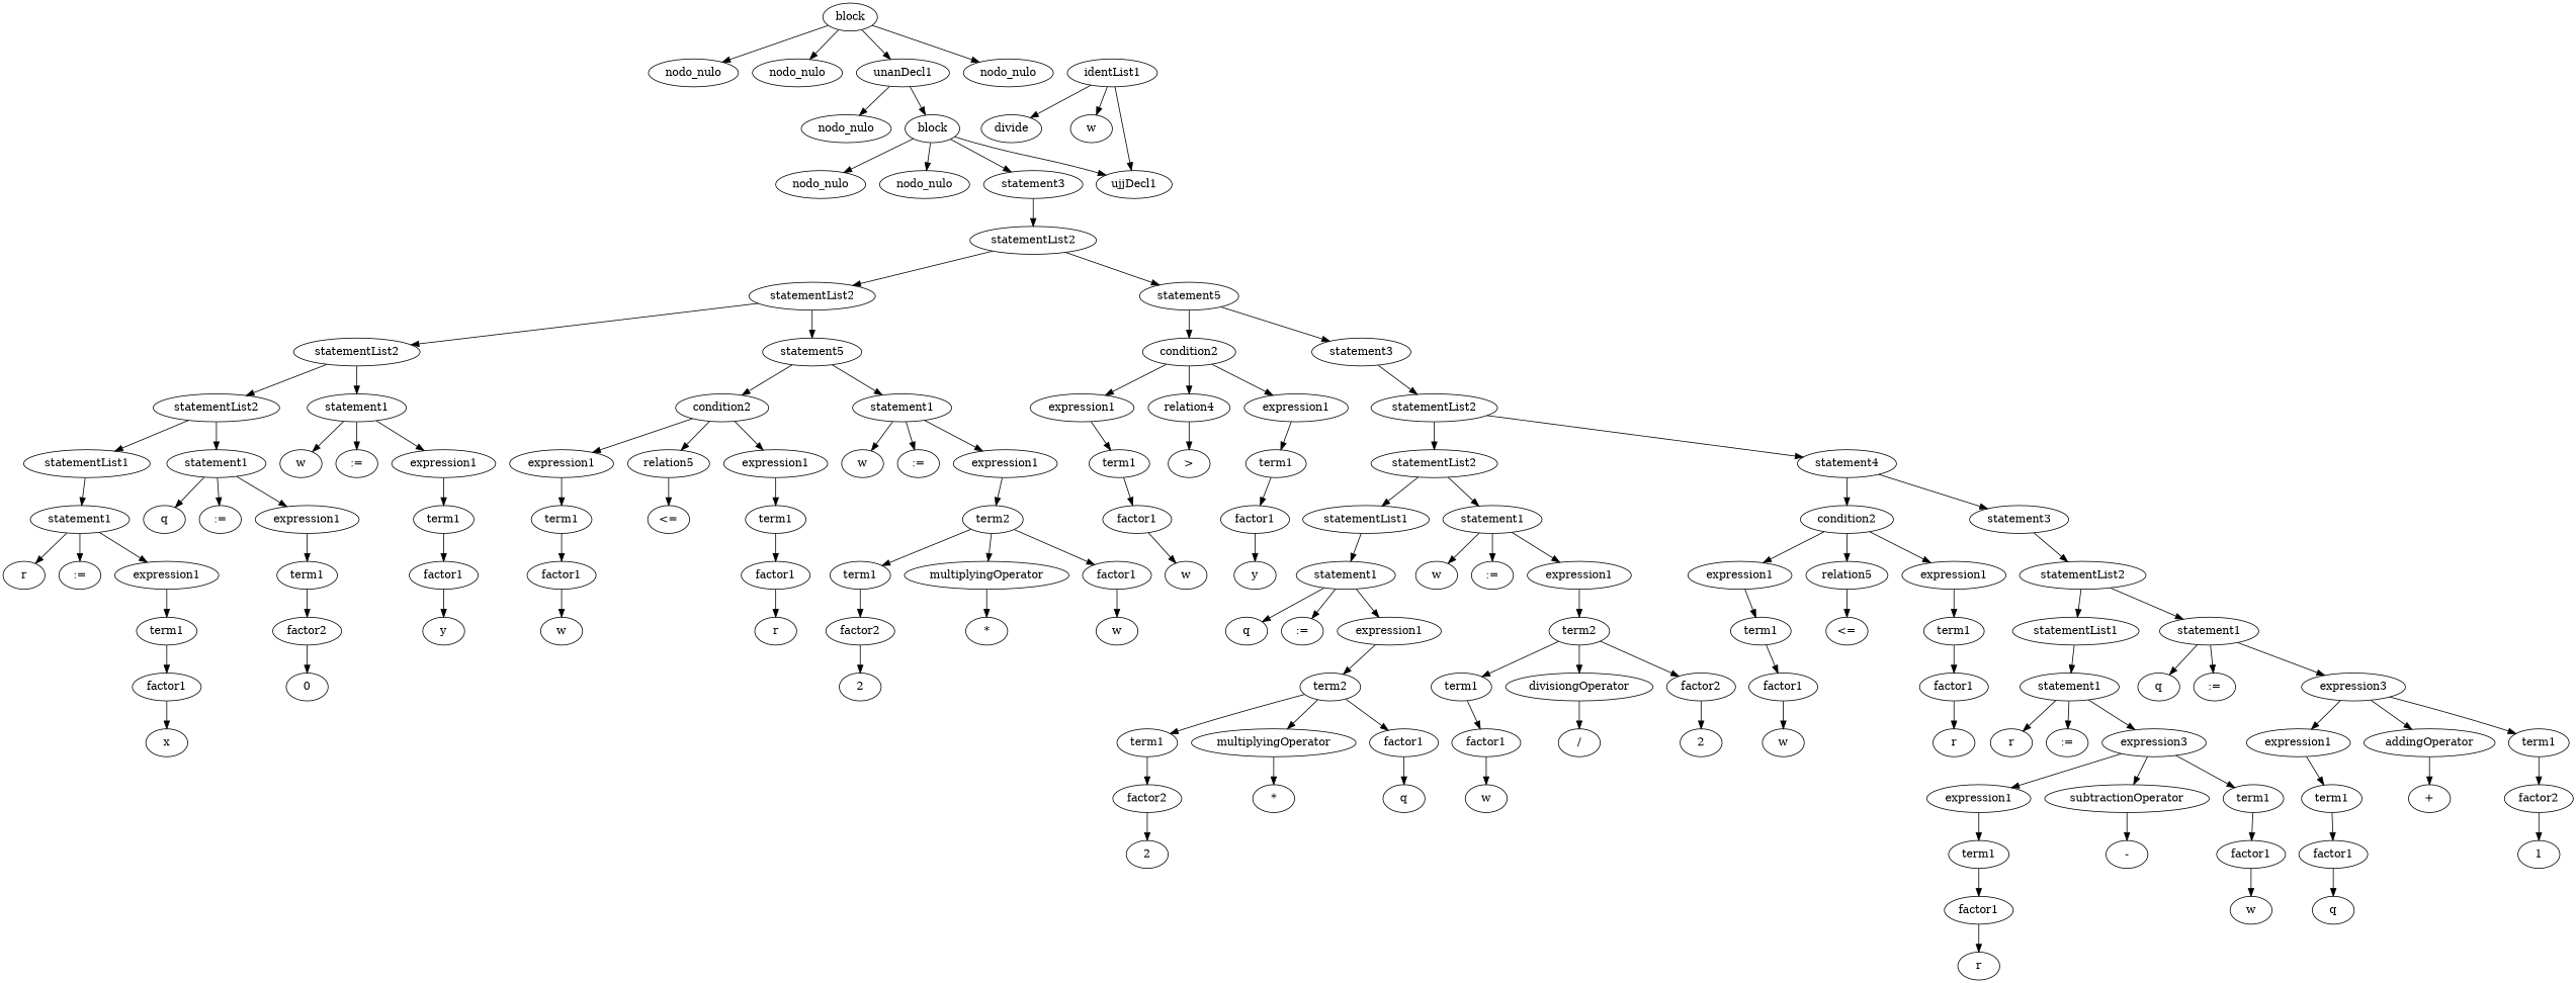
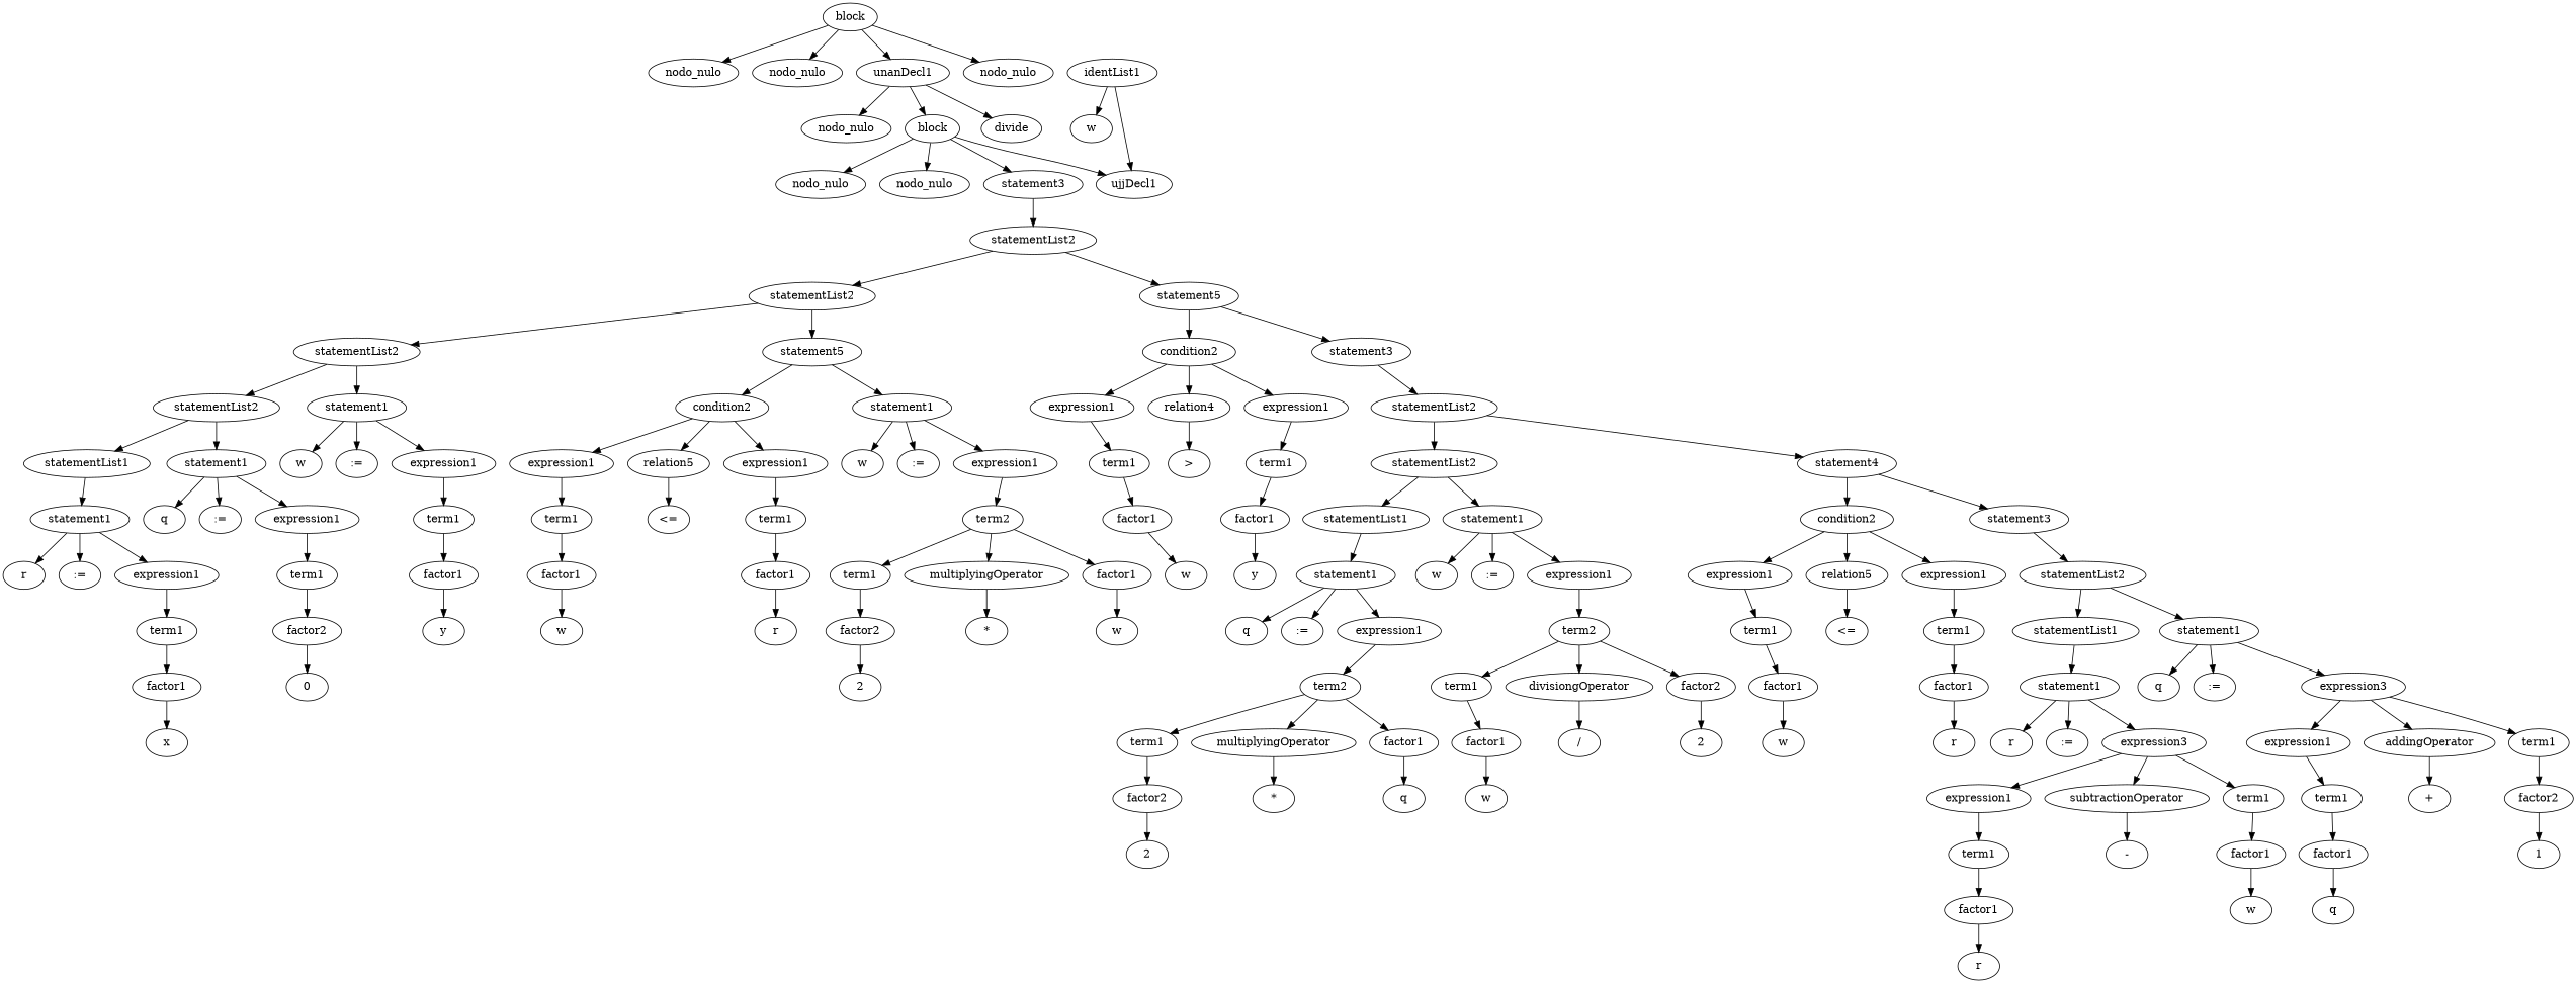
  digraph {
    n1 [label=nodo_nulo]
    n2 [label=nodo_nulo]
    n3 [label=nodo_nulo]
    n4 [label=divide]
    n5 [label=nodo_nulo]
    n6 [label=w]
    n7 [label=identList1]
    n8 [label=ujjDecl1]
    n9 [label=nodo_nulo]
    n10 [label=r]
    n11 [label=":="]
    n12 [label=x]
    n13 [label=factor1]
    n14 [label=term1]
    n15 [label=expression1]
    n16 [label=statement1]
    n17 [label=statementList1]
    n18 [label=q]
    n19 [label=":="]
    n20 [label=0]
    n21 [label=factor2]
    n22 [label=term1]
    n23 [label=expression1]
    n24 [label=statement1]
    n25 [label=statementList2]
    n26 [label=w]
    n27 [label=":="]
    n28 [label=y]
    n29 [label=factor1]
    n30 [label=term1]
    n31 [label=expression1]
    n32 [label=statement1]
    n33 [label=statementList2]
    n34 [label=w]
    n35 [label=factor1]
    n36 [label=term1]
    n37 [label=expression1]
    n38 [label="<="]
    n39 [label=relation5]
    n40 [label=r]
    n41 [label=factor1]
    n42 [label=term1]
    n43 [label=expression1]
    n44 [label=condition2]
    n45 [label=w]
    n46 [label=":="]
    n47 [label=2]
    n48 [label=factor2]
    n49 [label=term1]
    n50 [label="*"]
    n51 [label=multiplyingOperator]
    n52 [label=w]
    n53 [label=factor1]
    n54 [label=term2]
    n55 [label=expression1]
    n56 [label=statement1]
    n57 [label=statement5]
    n58 [label=statementList2]
    n59 [label=w]
    n60 [label=factor1]
    n61 [label=term1]
    n62 [label=expression1]
    n63 [label=">"]
    n64 [label=relation4]
    n65 [label=y]
    n66 [label=factor1]
    n67 [label=term1]
    n68 [label=expression1]
    n69 [label=condition2]
    n70 [label=q]
    n71 [label=":="]
    n72 [label=2]
    n73 [label=factor2]
    n74 [label=term1]
    n75 [label="*"]
    n76 [label=multiplyingOperator]
    n77 [label=q]
    n78 [label=factor1]
    n79 [label=term2]
    n80 [label=expression1]
    n81 [label=statement1]
    n82 [label=statementList1]
    n83 [label=w]
    n84 [label=":="]
    n85 [label=w]
    n86 [label=factor1]
    n87 [label=term1]
    n88 [label="/"]
    n89 [label=divisiongOperator]
    n90 [label=2]
    n91 [label=factor2]
    n92 [label=term2]
    n93 [label=expression1]
    n94 [label=statement1]
    n95 [label=statementList2]
    n96 [label=w]
    n97 [label=factor1]
    n98 [label=term1]
    n99 [label=expression1]
    n100 [label="<="]
    n101 [label=relation5]
    n102 [label=r]
    n103 [label=factor1]
    n104 [label=term1]
    n105 [label=expression1]
    n106 [label=condition2]
    n107 [label=r]
    n108 [label=":="]
    n109 [label=r]
    n110 [label=factor1]
    n111 [label=term1]
    n112 [label=expression1]
    n113 [label="-"]
    n114 [label=subtractionOperator]
    n115 [label=w]
    n116 [label=factor1]
    n117 [label=term1]
    n118 [label=expression3]
    n119 [label=statement1]
    n120 [label=statementList1]
    n121 [label=q]
    n122 [label=":="]
    n123 [label=q]
    n124 [label=factor1]
    n125 [label=term1]
    n126 [label=expression1]
    n127 [label="+"]
    n128 [label=addingOperator]
    n129 [label=1]
    n130 [label=factor2]
    n131 [label=term1]
    n132 [label=expression3]
    n133 [label=statement1]
    n134 [label=statementList2]
    n135 [label=statement3]
    n136 [label=statement4]
    n137 [label=statementList2]
    n138 [label=statement3]
    n139 [label=statement5]
    n140 [label=statementList2]
    n141 [label=statement3]
    n142 [label=block]
    n143 [label=unanDecl1]
    n144 [label=nodo_nulo]
    n145 [label=block]
    n7 -> n6
    n7 -> n8
    n13 -> n12
    n14 -> n13
    n15 -> n14
    n16 -> n10
    n16 -> n11
    n16 -> n15
    n17 -> n16
    n21 -> n20
    n22 -> n21
    n23 -> n22
    n24 -> n18
    n24 -> n19
    n24 -> n23
    n25 -> n17
    n25 -> n24
    n29 -> n28
    n30 -> n29
    n31 -> n30
    n32 -> n26
    n32 -> n27
    n32 -> n31
    n33 -> n25
    n33 -> n32
    n35 -> n34
    n36 -> n35
    n37 -> n36
    n39 -> n38
    n41 -> n40
    n42 -> n41
    n43 -> n42
    n44 -> n37
    n44 -> n39
    n44 -> n43
    n48 -> n47
    n49 -> n48
    n51 -> n50
    n53 -> n52
    n54 -> n49
    n54 -> n51
    n54 -> n53
    n55 -> n54
    n56 -> n45
    n56 -> n46
    n56 -> n55
    n57 -> n44
    n57 -> n56
    n58 -> n33
    n58 -> n57
    n60 -> n59
    n61 -> n60
    n62 -> n61
    n64 -> n63
    n66 -> n65
    n67 -> n66
    n68 -> n67
    n69 -> n62
    n69 -> n64
    n69 -> n68
    n73 -> n72
    n74 -> n73
    n76 -> n75
    n78 -> n77
    n79 -> n74
    n79 -> n76
    n79 -> n78
    n80 -> n79
    n81 -> n70
    n81 -> n71
    n81 -> n80
    n82 -> n81
    n86 -> n85
    n87 -> n86
    n89 -> n88
    n91 -> n90
    n92 -> n87
    n92 -> n89
    n92 -> n91
    n93 -> n92
    n94 -> n83
    n94 -> n84
    n94 -> n93
    n95 -> n82
    n95 -> n94
    n97 -> n96
    n98 -> n97
    n99 -> n98
    n101 -> n100
    n103 -> n102
    n104 -> n103
    n105 -> n104
    n106 -> n99
    n106 -> n101
    n106 -> n105
    n110 -> n109
    n111 -> n110
    n112 -> n111
    n114 -> n113
    n116 -> n115
    n117 -> n116
    n118 -> n112
    n118 -> n114
    n118 -> n117
    n119 -> n107
    n119 -> n108
    n119 -> n118
    n120 -> n119
    n124 -> n123
    n125 -> n124
    n126 -> n125
    n128 -> n127
    n130 -> n129
    n131 -> n130
    n132 -> n126
    n132 -> n128
    n132 -> n131
    n133 -> n121
    n133 -> n122
    n133 -> n132
    n134 -> n120
    n134 -> n133
    n135 -> n134
    n136 -> n106
    n136 -> n135
    n137 -> n95
    n137 -> n136
    n138 -> n137
    n139 -> n69
    n139 -> n138
    n140 -> n58
    n140 -> n139
    n141 -> n140
    n142 -> n5
    n142 -> n8
    n142 -> n9
    n142 -> n141
    n143 -> n3
-   n7 -> n4
+   n143 -> n4
    n143 -> n142
    n145 -> n1
    n145 -> n2
    n145 -> n143
    n145 -> n144
  }
